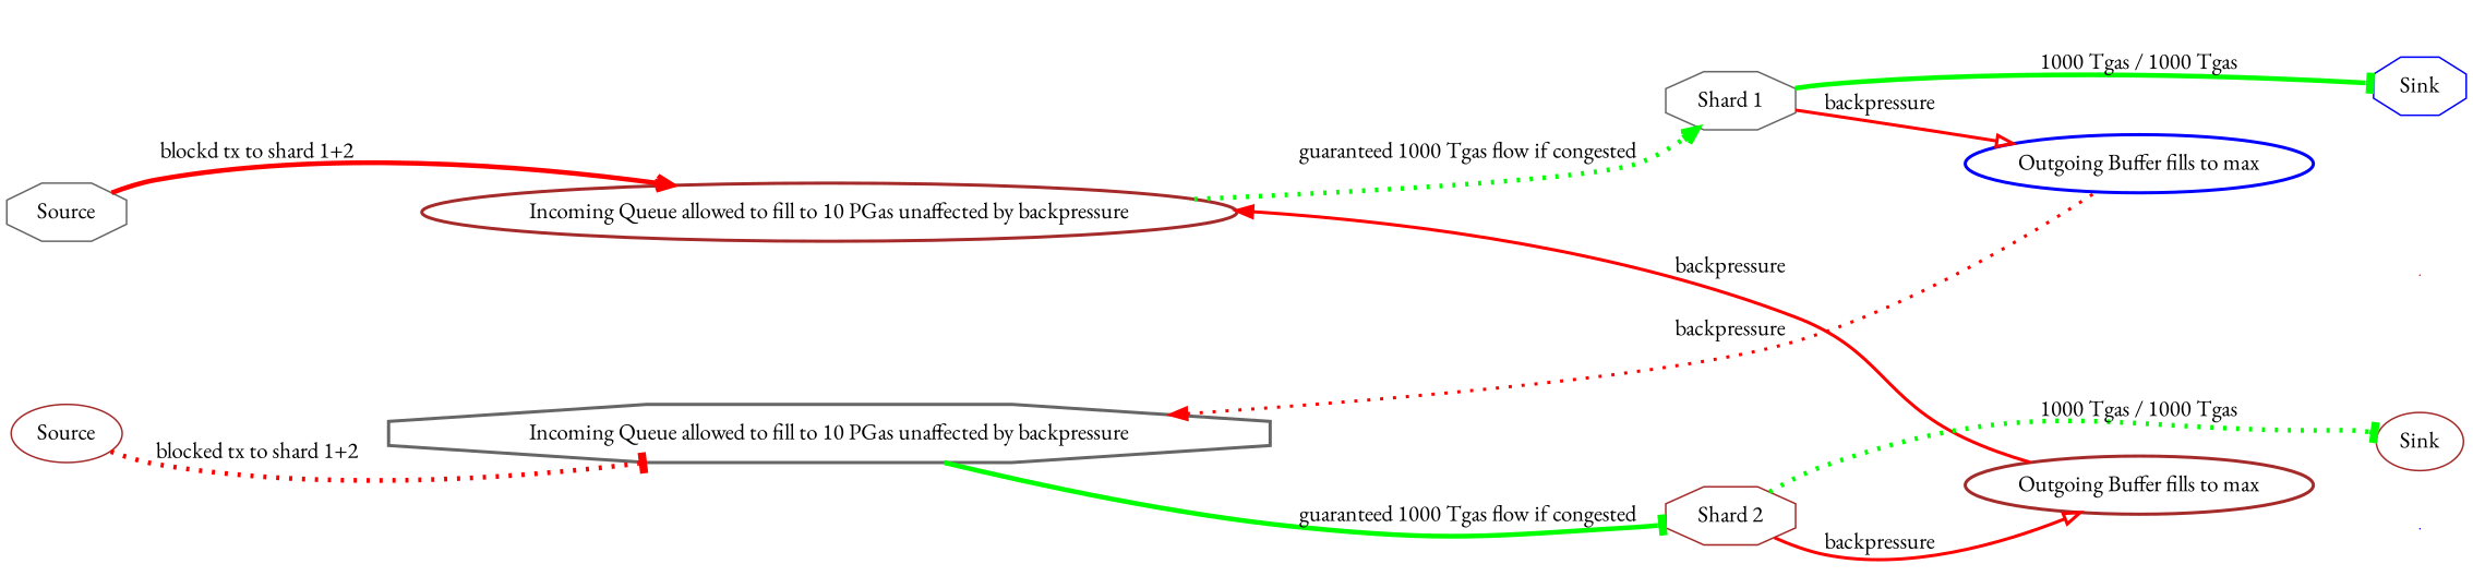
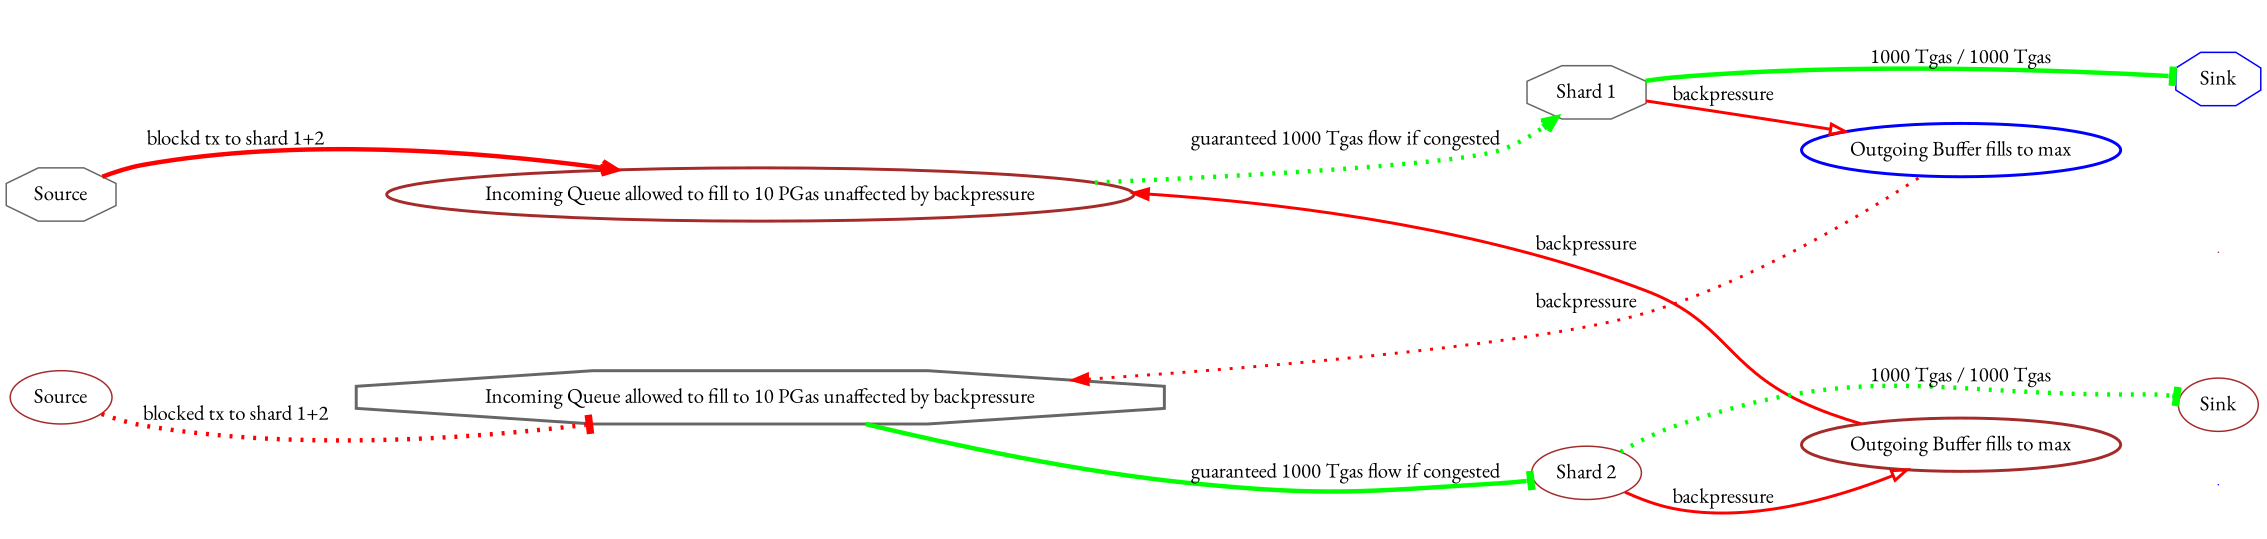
  digraph {
    rankdir=LR
    fontname="EB Garamond"
    node [shape=octagon color=brown fontname="EB Garamond"]
    edge [style=invis fontname="EB Garamond"]
    invisible_sink1 [height=0 shape=point width=0]
    invisible_sink2 [height=0 shape=point width=0 color=blue]
    n3 [label=Source color=gray40]
    n4 [label=Source shape=ellipse]
    n5 [label="Incoming Queue allowed to fill to 10 PGas unaffected by backpressure" penwidth=2 shape=ellipse]
    n6 [color=gray40 label="Incoming Queue allowed to fill to 10 PGas unaffected by backpressure" penwidth=2]
    n7 [label="Shard 1" color=gray40]
-   n8 [label="Shard 2"]
+   n8 [label="Shard 2" shape=ellipse]
    n9 [color=blue label="Outgoing Buffer fills to max" penwidth=2 shape=ellipse]
    n10 [label="Outgoing Buffer fills to max" penwidth=2 shape=ellipse]
    n11 [label=Sink color=blue]
    n12 [label=Sink shape=ellipse]
    subgraph sub_1 {
      invisible_sink1
      invisible_sink2
    }
    subgraph sub_2 {
      rank=same
      n3
      n4
    }
    subgraph sub_3 {
      rank=same
      n5
      n6
    }
    subgraph sub_4 {
      rank=same
      n7
      n8
    }
    subgraph sub_5 {
      rank=same
      n9
      n10
    }
    subgraph sub_6 {
      rank=same
      invisible_sink1
      invisible_sink2
      n11
      n12
    }
    subgraph cluster_7 {
      color=lightgrey
      label="Shard 1"
      style=filled
    }
    subgraph cluster_8 {
      color=lightgrey
      label="Shard 2"
      style=filled
    }
    invisible_sink1 -> invisible_sink2
    n3 -> n4
    n3 -> n5
    n3 -> n5
    n3 -> n5 [color=red label="blockd tx to shard 1+2" penwidth=3 style=solid arrowhead=vee]
    n3 -> n7
    n4 -> n6
    n4 -> n6
    n4 -> n6 [color=red label="blocked tx to shard 1+2" penwidth=3 style=dotted arrowhead=tee]
    n4 -> n8
    n5 -> n6
    n5 -> n7
    n5 -> n7 [color=green label="guaranteed 1000 Tgas flow if congested" penwidth=3 style=dotted arrowhead=vee]
    n5 -> n9
    n5 -> n10 [color=red dir=back label=backpressure penwidth=2 style=solid]
    n6 -> n8
    n6 -> n8 [color=green label="guaranteed 1000 Tgas flow if congested" penwidth=3 style=solid arrowhead=tee]
    n6 -> n9 [color=red dir=back label=backpressure penwidth=2 style=dotted]
    n6 -> n10
    n7 -> n9 [color=red label=backpressure penwidth=2 style=solid arrowhead=onormal]
    n7 -> n11
    n7 -> n11 [color=green label="1000 Tgas / 1000 Tgas" penwidth=3 style=solid arrowhead=tee]
    n8 -> n10 [color=red label=backpressure penwidth=2 style=solid arrowhead=onormal]
    n8 -> n12
    n8 -> n12 [color=green label="1000 Tgas / 1000 Tgas" penwidth=3 style=dotted arrowhead=tee]
    n9 -> n7
    n9 -> n7
    n9 -> n10
    n9 -> n11
    n10 -> n8
    n10 -> n8
    n10 -> n12
    n11 -> invisible_sink1
    n12 -> invisible_sink2
  }
